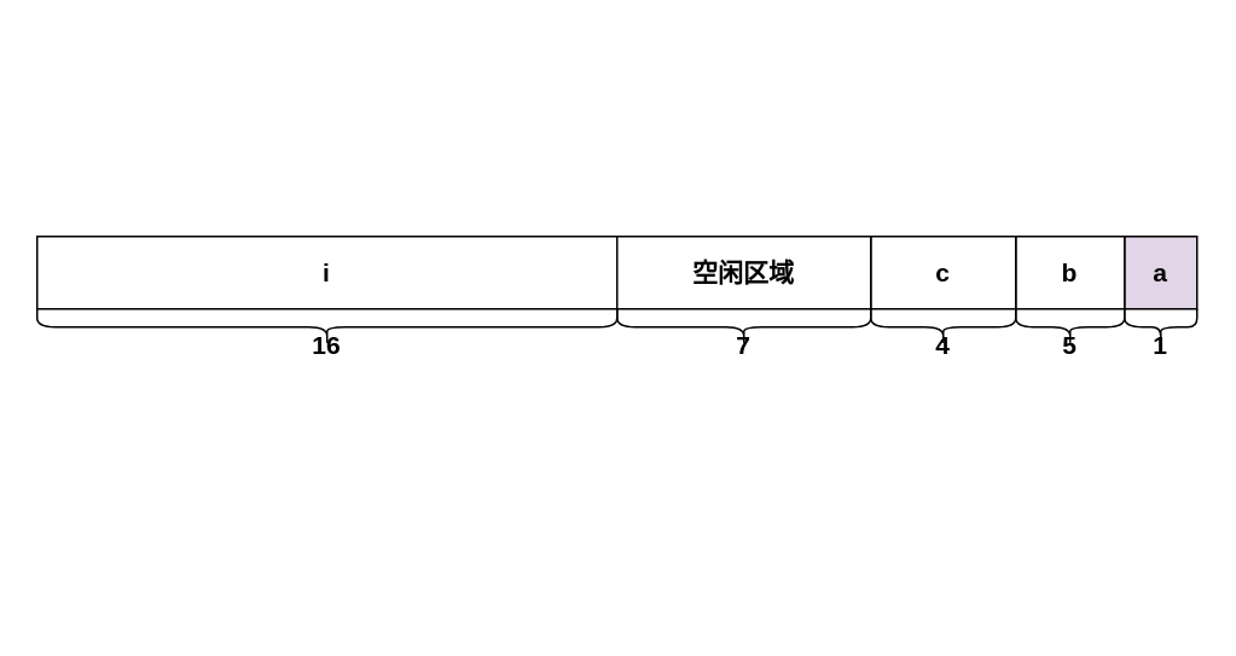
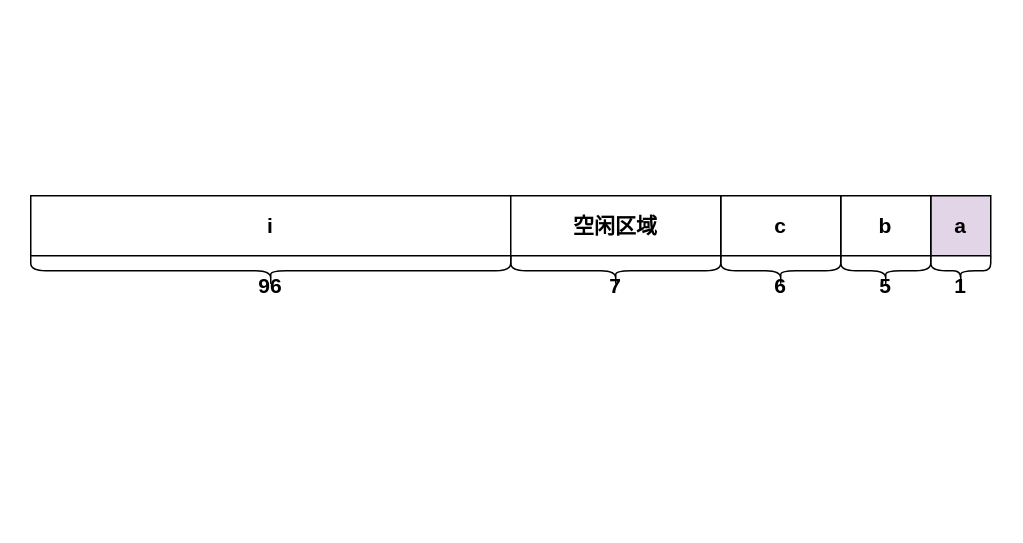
  <mxCell id="0" />
  <mxCell id="1" parent="0" />
  <mxCell id="2" value="" style="shape=curlyBracket;whiteSpace=wrap;html=1;rounded=1;rotation=-90;" vertex="1" parent="1"><mxGeometry x="630" y="160" width="20" height="40" as="geometry" /></mxCell>
  <mxCell id="3" value="&lt;span style=&quot;font-size: 14px&quot;&gt;&lt;b&gt;a&lt;/b&gt;&lt;/span&gt;" style="rounded=0;whiteSpace=wrap;html=1;fillColor=#e1d5e7;" vertex="1" parent="1"><mxGeometry x="620" y="130" width="40" height="40" as="geometry" /></mxCell>
  <mxCell id="4" value="&lt;span style=&quot;font-size: 14px&quot;&gt;&lt;b&gt;i&lt;/b&gt;&lt;/span&gt;" style="rounded=0;whiteSpace=wrap;html=1;" vertex="1" parent="1"><mxGeometry x="20" y="130" width="320" height="40" as="geometry" /></mxCell>
  <mxCell id="5" value="&lt;font style=&quot;font-size: 14px&quot;&gt;&lt;b&gt;1&lt;/b&gt;&lt;/font&gt;" style="text;html=1;strokeColor=none;fillColor=none;align=center;verticalAlign=middle;whiteSpace=wrap;rounded=0;" vertex="1" parent="1"><mxGeometry x="620" y="170" width="40" height="40" as="geometry" /></mxCell>
  <mxCell id="6" value="&lt;span style=&quot;font-size: 14px&quot;&gt;&lt;b&gt;b&lt;/b&gt;&lt;/span&gt;" style="rounded=0;whiteSpace=wrap;html=1;" vertex="1" parent="1"><mxGeometry x="560" y="130" width="60" height="40" as="geometry" /></mxCell>
  <mxCell id="7" value="&lt;span style=&quot;font-size: 14px&quot;&gt;&lt;b&gt;c&lt;/b&gt;&lt;/span&gt;" style="rounded=0;whiteSpace=wrap;html=1;" vertex="1" parent="1"><mxGeometry x="480" y="130" width="80" height="40" as="geometry" /></mxCell>
  <mxCell id="8" value="&lt;span style=&quot;font-size: 14px&quot;&gt;&lt;b&gt;空闲区域&lt;/b&gt;&lt;/span&gt;" style="rounded=0;whiteSpace=wrap;html=1;" vertex="1" parent="1"><mxGeometry x="340" y="130" width="140" height="40" as="geometry" /></mxCell>
  <mxCell id="9" value="" style="shape=curlyBracket;whiteSpace=wrap;html=1;rounded=1;rotation=-90;" vertex="1" parent="1"><mxGeometry x="580" y="150" width="20" height="60" as="geometry" /></mxCell>
  <mxCell id="10" value="" style="shape=curlyBracket;whiteSpace=wrap;html=1;rounded=1;rotation=-90;" vertex="1" parent="1"><mxGeometry x="510" y="140" width="20" height="80" as="geometry" /></mxCell>
  <mxCell id="11" value="" style="shape=curlyBracket;whiteSpace=wrap;html=1;rounded=1;rotation=-90;size=0.5;" vertex="1" parent="1"><mxGeometry x="400" y="110" width="20" height="140" as="geometry" /></mxCell>
  <mxCell id="12" value="&lt;font style=&quot;font-size: 14px&quot;&gt;&lt;b&gt;5&lt;/b&gt;&lt;/font&gt;" style="text;html=1;strokeColor=none;fillColor=none;align=center;verticalAlign=middle;whiteSpace=wrap;rounded=0;" vertex="1" parent="1"><mxGeometry x="570" y="170" width="40" height="40" as="geometry" /></mxCell>
- <mxCell id="13" value="&lt;font style=&quot;font-size: 14px&quot;&gt;&lt;b&gt;4&lt;/b&gt;&lt;/font&gt;" style="text;html=1;strokeColor=none;fillColor=none;align=center;verticalAlign=middle;whiteSpace=wrap;rounded=0;" vertex="1" parent="1"><mxGeometry x="500" y="170" width="40" height="40" as="geometry" /></mxCell>
+ <mxCell id="13" value="&lt;font style=&quot;font-size: 14px&quot;&gt;&lt;b&gt;6&lt;/b&gt;&lt;/font&gt;" style="text;html=1;strokeColor=none;fillColor=none;align=center;verticalAlign=middle;whiteSpace=wrap;rounded=0;" vertex="1" parent="1"><mxGeometry x="500" y="170" width="40" height="40" as="geometry" /></mxCell>
  <mxCell id="14" value="&lt;font style=&quot;font-size: 14px&quot;&gt;&lt;b&gt;7&lt;/b&gt;&lt;/font&gt;" style="text;html=1;strokeColor=none;fillColor=none;align=center;verticalAlign=middle;whiteSpace=wrap;rounded=0;" vertex="1" parent="1"><mxGeometry x="390" y="170" width="40" height="40" as="geometry" /></mxCell>
  <mxCell id="15" value="" style="shape=curlyBracket;whiteSpace=wrap;html=1;rounded=1;rotation=-90;size=0.5;" vertex="1" parent="1"><mxGeometry x="170" y="20" width="20" height="320" as="geometry" /></mxCell>
- <mxCell id="16" value="&lt;font style=&quot;font-size: 14px&quot;&gt;&lt;b&gt;16&lt;/b&gt;&lt;/font&gt;" style="text;html=1;strokeColor=none;fillColor=none;align=center;verticalAlign=middle;whiteSpace=wrap;rounded=0;" vertex="1" parent="1"><mxGeometry x="160" y="170" width="40" height="40" as="geometry" /></mxCell>
+ <mxCell id="16" value="&lt;font style=&quot;font-size: 14px&quot;&gt;&lt;b&gt;96&lt;/b&gt;&lt;/font&gt;" style="text;html=1;strokeColor=none;fillColor=none;align=center;verticalAlign=middle;whiteSpace=wrap;rounded=0;" vertex="1" parent="1"><mxGeometry x="160" y="170" width="40" height="40" as="geometry" /></mxCell>
